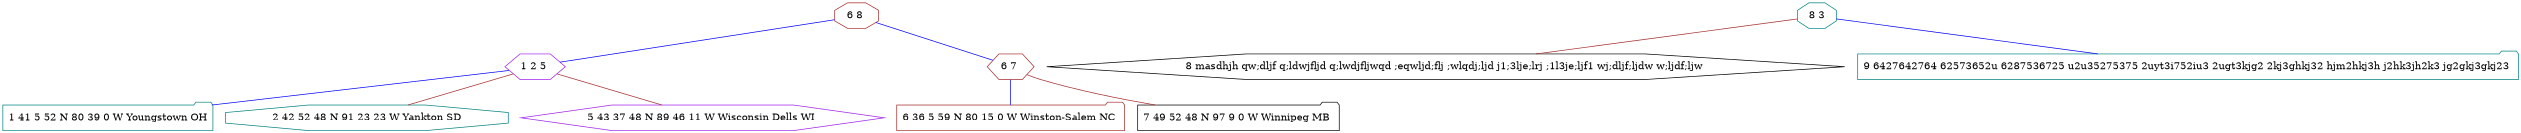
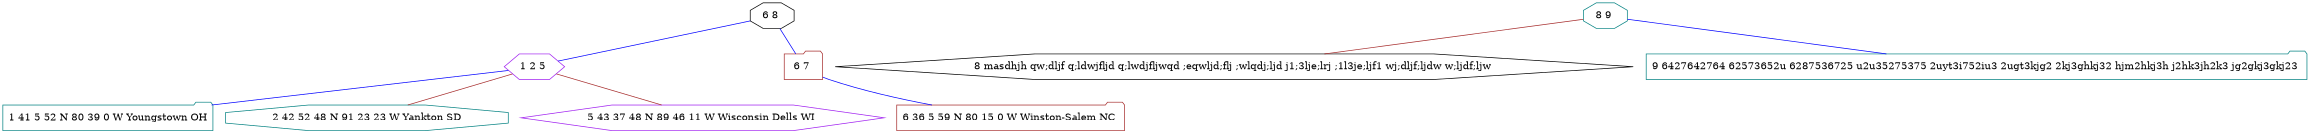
  strict graph {
    node [color=teal shape=hexagon]
    edge [color=blue]
-   "6 8 " [color=brown shape=octagon]
+   "6 8 " [color=black shape=octagon]
    "1 2 5 " [color=purple]
-   "6 7 " [color=brown]
+   "6 7 " [color=brown shape=folder]
    n4 [label="1 41 5 52 N 80 39 0 W Youngstown OH" shape=folder]
    n5 [label="2 42 52 48 N 91 23 23 W Yankton SD" shape=octagon]
    "5 43 37 48 N 89 46 11 W Wisconsin Dells WI " [color=purple]
    "6 36 5 59 N 80 15 0 W Winston-Salem NC " [color=brown shape=folder]
-   "7 49 52 48 N 97 9 0 W Winnipeg MB " [color=black shape=folder]
-   "8 9 " [shape=octagon label="8 3"]
+   "8 9 " [shape=octagon]
    "8 masdhjh qw;dljf q;ldwjfljd q;lwdjfljwqd ;eqwljd;flj ;wlqdj;ljd j1;3lje;lrj ;1l3je;ljf1 wj;dljf;ljdw w;ljdf;ljw " [color=black]
    "9 6427642764 62573652u 6287536725 u2u35275375 2uyt3i752iu3 2ugt3kjg2 2kj3ghkj32 hjm2hkj3h j2hk3jh2k3 jg2gkj3gkj23 " [shape=folder]
    "6 8 " -- "1 2 5 "
    "6 8 " -- "6 7 "
    "1 2 5 " -- n4
    "1 2 5 " -- n5 [color=brown]
    "1 2 5 " -- "5 43 37 48 N 89 46 11 W Wisconsin Dells WI " [color=brown]
    "6 7 " -- "6 36 5 59 N 80 15 0 W Winston-Salem NC "
-   "6 7 " -- "7 49 52 48 N 97 9 0 W Winnipeg MB " [color=brown]
    "8 9 " -- "8 masdhjh qw;dljf q;ldwjfljd q;lwdjfljwqd ;eqwljd;flj ;wlqdj;ljd j1;3lje;lrj ;1l3je;ljf1 wj;dljf;ljdw w;ljdf;ljw " [color=brown]
    "8 9 " -- "9 6427642764 62573652u 6287536725 u2u35275375 2uyt3i752iu3 2ugt3kjg2 2kj3ghkj32 hjm2hkj3h j2hk3jh2k3 jg2gkj3gkj23 "
  }
